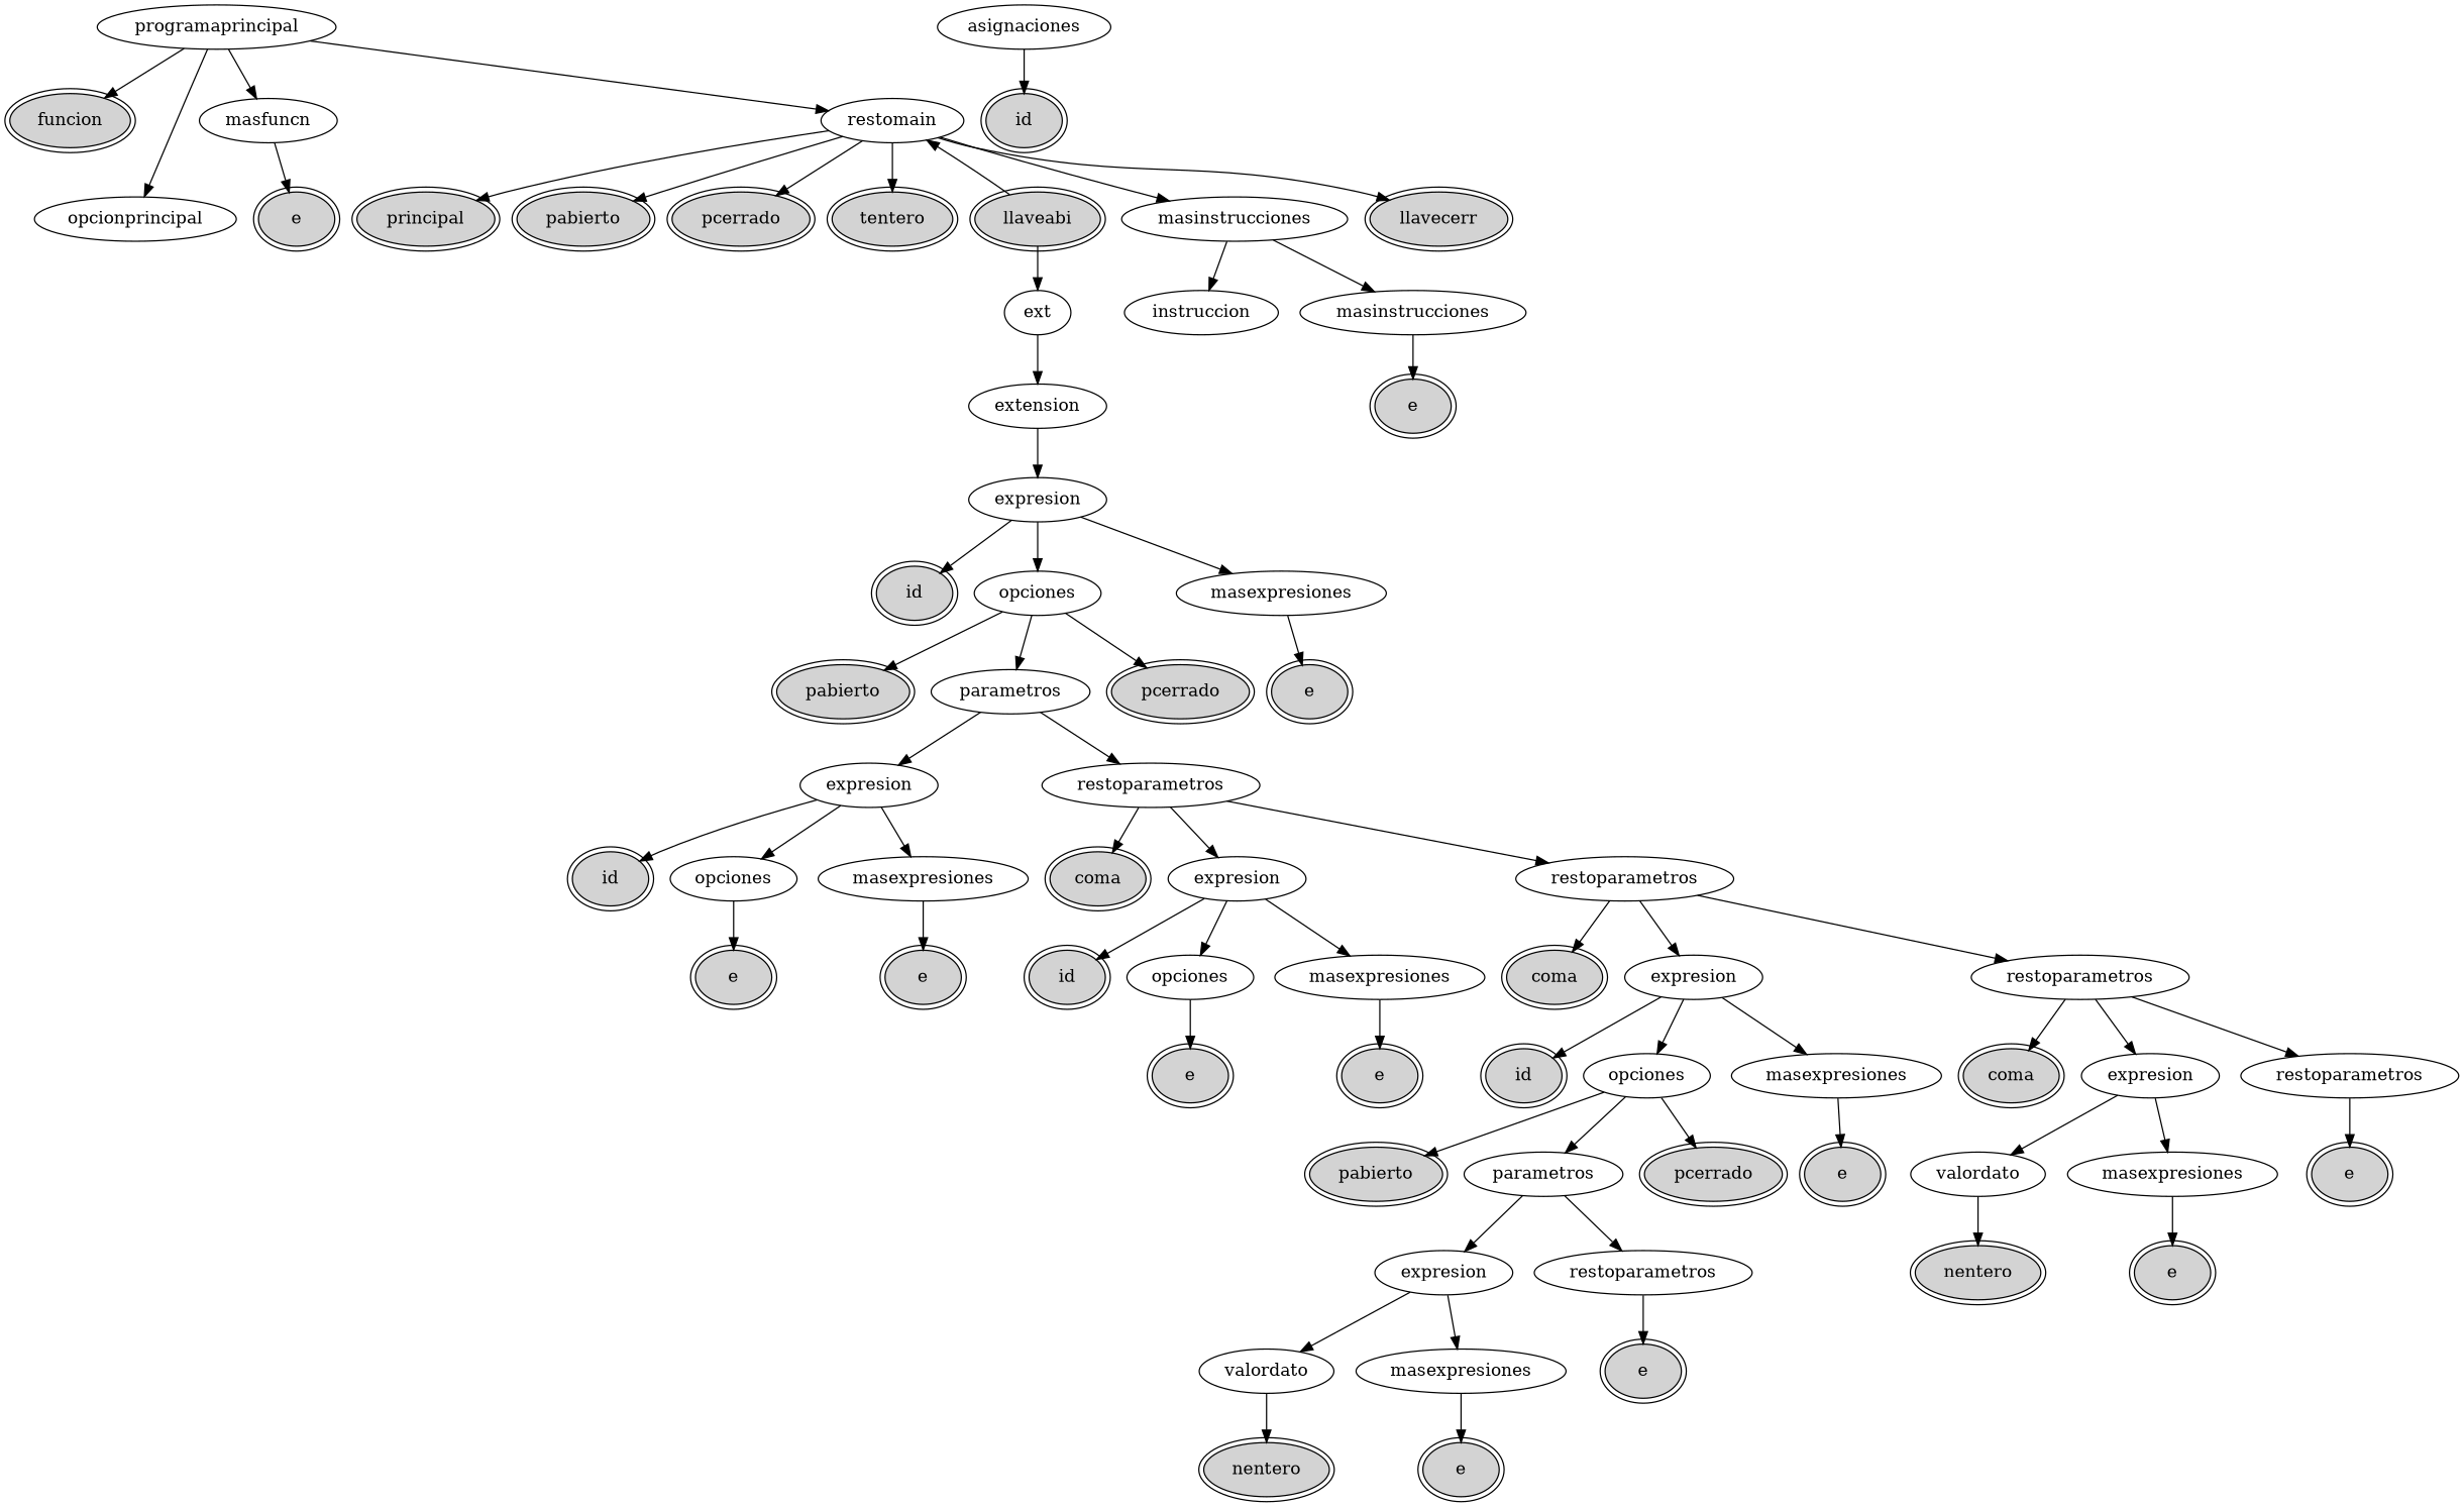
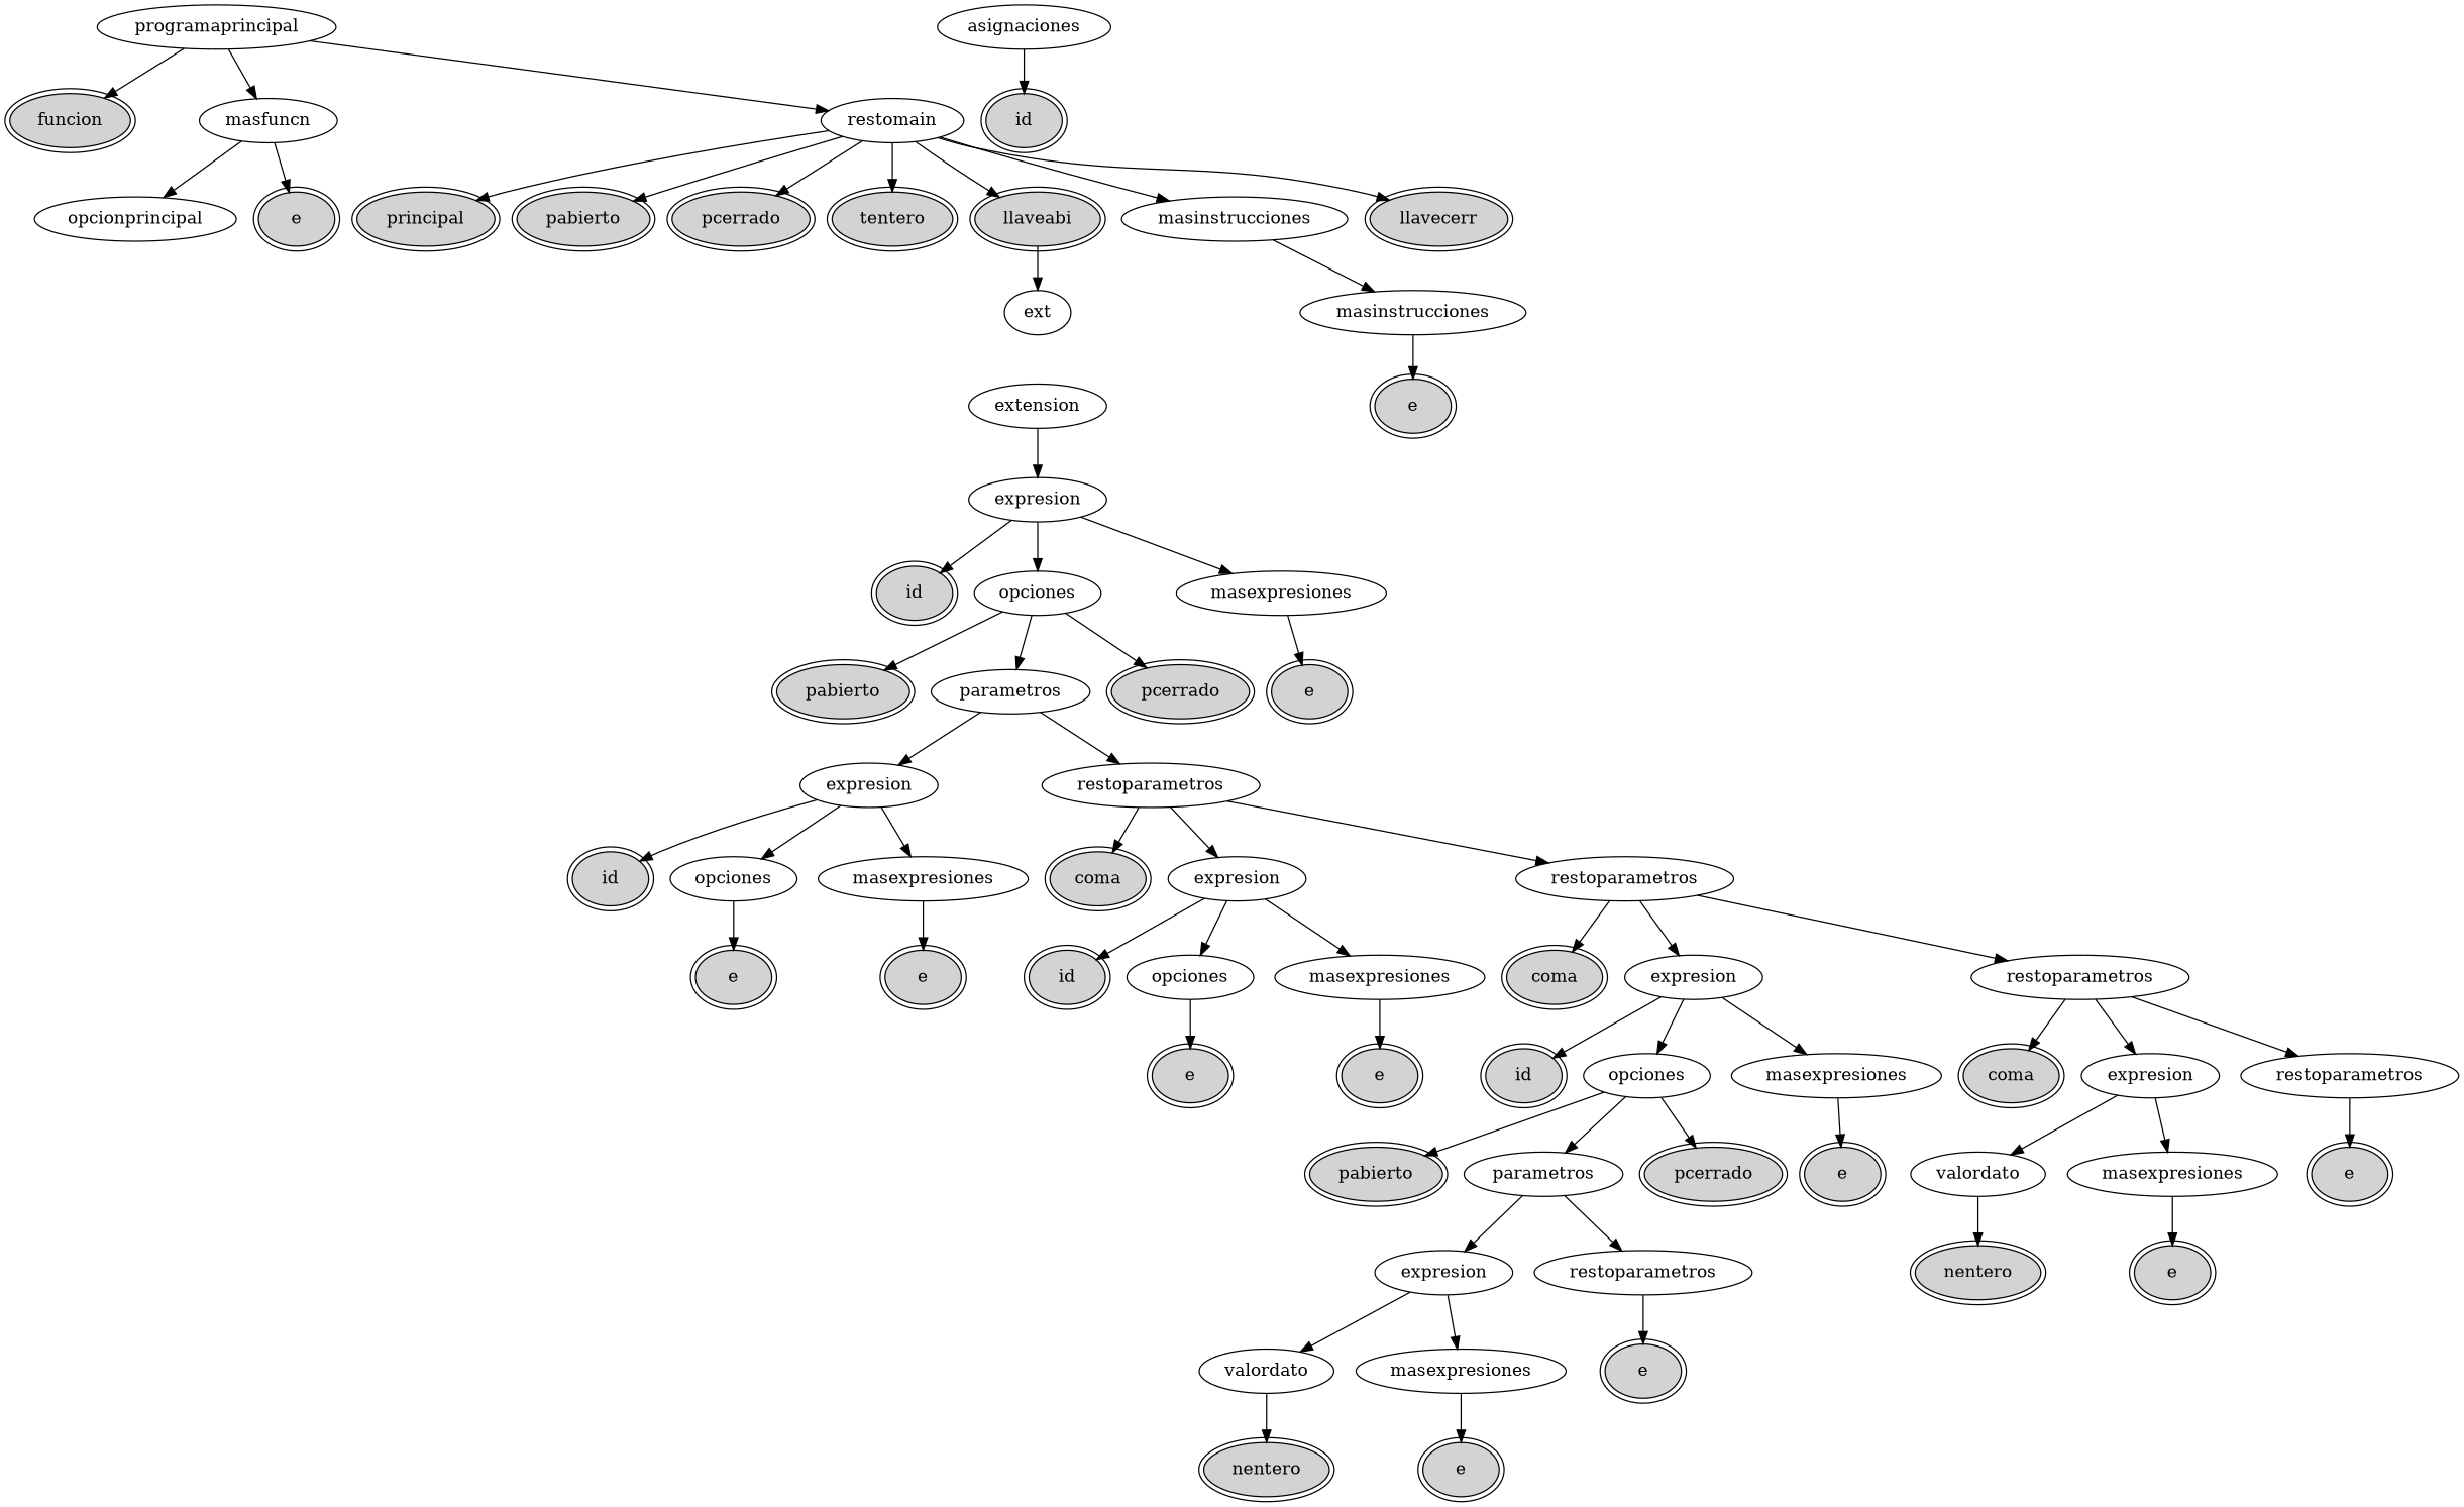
  digraph {
    node [fillcolor=white style=filled]
    n1 [label=programaprincipal]
    n2 [fillcolor=lightgrey label=funcion peripheries=2]
    n3 [label=opcionprincipal]
    n4 [label=masfuncn]
    n5 [label=restomain]
    n6 [fillcolor=lightgrey label=e peripheries=2]
    n7 [fillcolor=lightgrey label=principal peripheries=2]
    n8 [fillcolor=lightgrey label=pabierto peripheries=2]
    n9 [fillcolor=lightgrey label=pcerrado peripheries=2]
    n10 [fillcolor=lightgrey label=tentero peripheries=2]
    n11 [fillcolor=lightgrey label=llaveabi peripheries=2]
    n12 [label=masinstrucciones]
    n13 [fillcolor=lightgrey label=llavecerr peripheries=2]
    n14 [label=ext]
-   n15 [label=instruccion]
    n16 [label=masinstrucciones]
    n17 [fillcolor=lightgrey label=e peripheries=2]
    n18 [label=asignaciones]
    n19 [fillcolor=lightgrey label=id peripheries=2]
    n20 [label=extension]
    n21 [label=expresion]
    n22 [fillcolor=lightgrey label=id peripheries=2]
    n23 [label=opciones]
    n24 [label=masexpresiones]
    n25 [fillcolor=lightgrey label=pabierto peripheries=2]
    n26 [label=parametros]
    n27 [fillcolor=lightgrey label=pcerrado peripheries=2]
    n28 [fillcolor=lightgrey label=e peripheries=2]
    n29 [label=expresion]
    n30 [label=restoparametros]
    n31 [fillcolor=lightgrey label=id peripheries=2]
    n32 [label=opciones]
    n33 [label=masexpresiones]
    n34 [fillcolor=lightgrey label=coma peripheries=2]
    n35 [label=expresion]
    n36 [label=restoparametros]
    n37 [fillcolor=lightgrey label=e peripheries=2]
    n38 [fillcolor=lightgrey label=e peripheries=2]
    n39 [fillcolor=lightgrey label=id peripheries=2]
    n40 [label=opciones]
    n41 [label=masexpresiones]
    n42 [fillcolor=lightgrey label=coma peripheries=2]
    n43 [label=expresion]
    n44 [label=restoparametros]
    n45 [fillcolor=lightgrey label=e peripheries=2]
    n46 [fillcolor=lightgrey label=e peripheries=2]
    n47 [fillcolor=lightgrey label=id peripheries=2]
    n48 [label=opciones]
    n49 [label=masexpresiones]
    n50 [fillcolor=lightgrey label=coma peripheries=2]
    n51 [label=expresion]
    n52 [label=restoparametros]
    n53 [fillcolor=lightgrey label=pabierto peripheries=2]
    n54 [label=parametros]
    n55 [fillcolor=lightgrey label=pcerrado peripheries=2]
    n56 [fillcolor=lightgrey label=e peripheries=2]
    n57 [label=expresion]
    n58 [label=restoparametros]
    n59 [label=valordato]
    n60 [label=masexpresiones]
    n61 [fillcolor=lightgrey label=e peripheries=2]
    n62 [fillcolor=lightgrey label=nentero peripheries=2]
    n63 [fillcolor=lightgrey label=e peripheries=2]
    n64 [label=valordato]
    n65 [label=masexpresiones]
    n66 [fillcolor=lightgrey label=e peripheries=2]
    n67 [fillcolor=lightgrey label=nentero peripheries=2]
    n68 [fillcolor=lightgrey label=e peripheries=2]
    n1 -> n2
-   n1 -> n3
+   n4 -> n3
    n1 -> n4
    n1 -> n5
    n4 -> n6
    n5 -> n7
    n5 -> n8
    n5 -> n9
    n5 -> n10
-   n11 -> n5
+   n5 -> n11
    n5 -> n12
    n5 -> n13
    n11 -> n14
-   n12 -> n15
    n12 -> n16
-   n14 -> n20
    n16 -> n17
    n18 -> n19
    n20 -> n21
    n21 -> n22
    n21 -> n23
    n21 -> n24
    n23 -> n25
    n23 -> n26
    n23 -> n27
    n24 -> n28
    n26 -> n29
    n26 -> n30
    n29 -> n31
    n29 -> n32
    n29 -> n33
    n30 -> n34
    n30 -> n35
    n30 -> n36
    n32 -> n37
    n33 -> n38
    n35 -> n39
    n35 -> n40
    n35 -> n41
    n36 -> n42
    n36 -> n43
    n36 -> n44
    n40 -> n45
    n41 -> n46
    n43 -> n47
    n43 -> n48
    n43 -> n49
    n44 -> n50
    n44 -> n51
    n44 -> n52
    n48 -> n53
    n48 -> n54
    n48 -> n55
    n49 -> n56
    n51 -> n64
    n51 -> n65
    n52 -> n66
    n54 -> n57
    n54 -> n58
    n57 -> n59
    n57 -> n60
    n58 -> n61
    n59 -> n62
    n60 -> n63
    n64 -> n67
    n65 -> n68
  }
